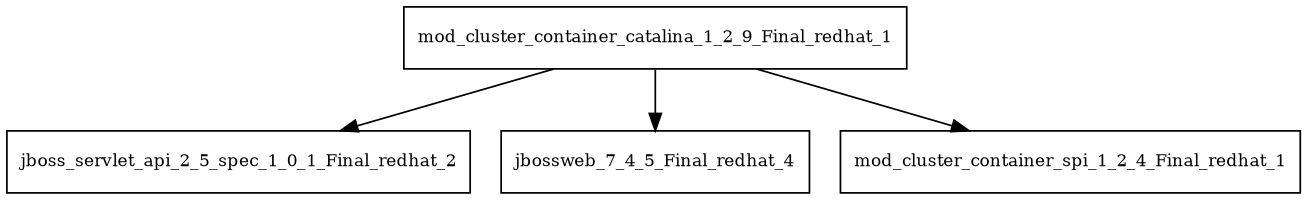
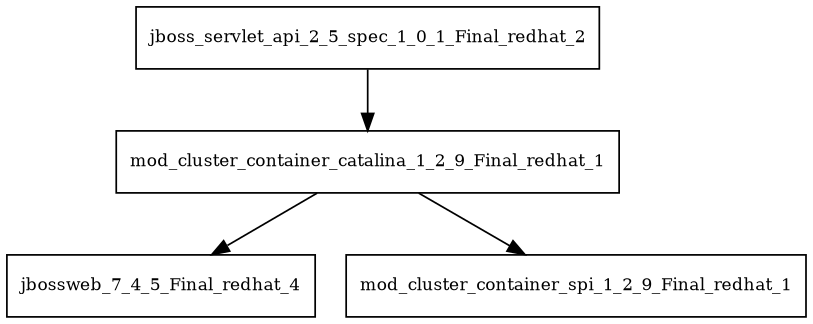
  digraph {
    node [fontsize=10.0 shape=box]
    mod_cluster_container_catalina_1_2_9_Final_redhat_1
    jboss_servlet_api_2_5_spec_1_0_1_Final_redhat_2
    n3 [label=jbossweb_7_4_5_Final_redhat_4]
-   mod_cluster_container_spi_1_2_9_Final_redhat_1 [label=mod_cluster_container_spi_1_2_4_Final_redhat_1]
-   mod_cluster_container_catalina_1_2_9_Final_redhat_1 -> jboss_servlet_api_2_5_spec_1_0_1_Final_redhat_2
+   mod_cluster_container_spi_1_2_9_Final_redhat_1
+   jboss_servlet_api_2_5_spec_1_0_1_Final_redhat_2 -> mod_cluster_container_catalina_1_2_9_Final_redhat_1
    mod_cluster_container_catalina_1_2_9_Final_redhat_1 -> n3
    mod_cluster_container_catalina_1_2_9_Final_redhat_1 -> mod_cluster_container_spi_1_2_9_Final_redhat_1
  }
